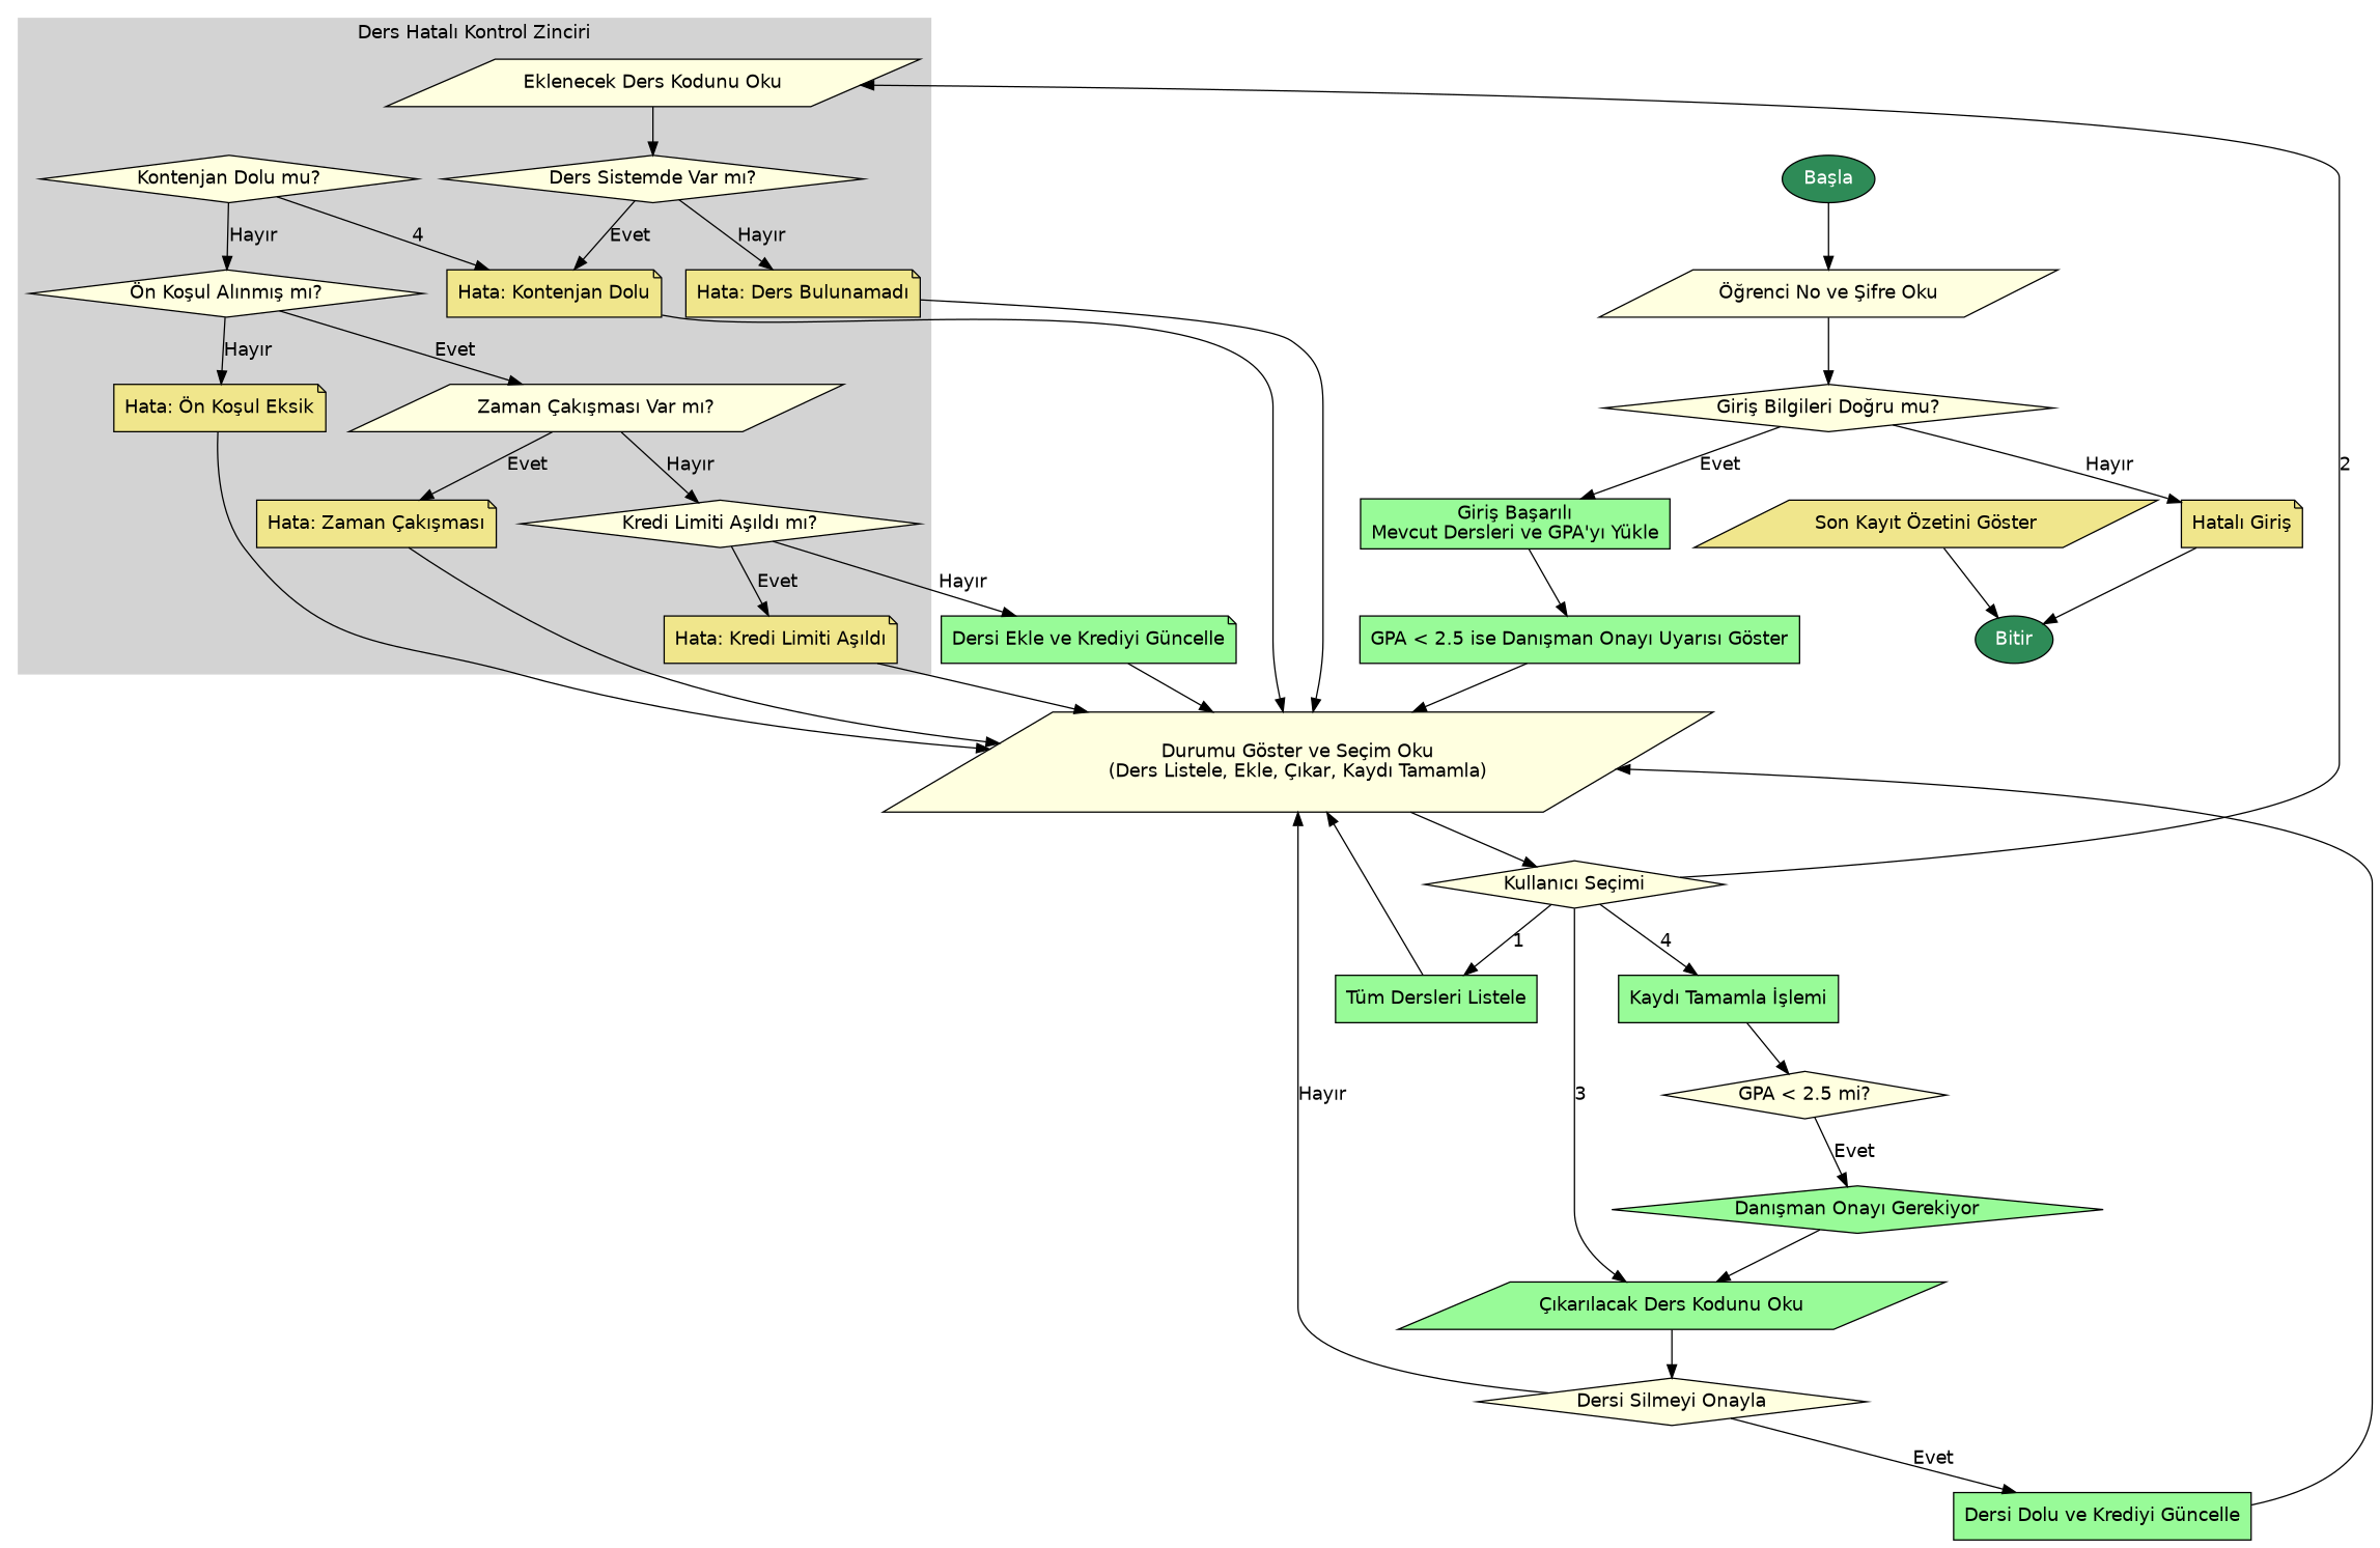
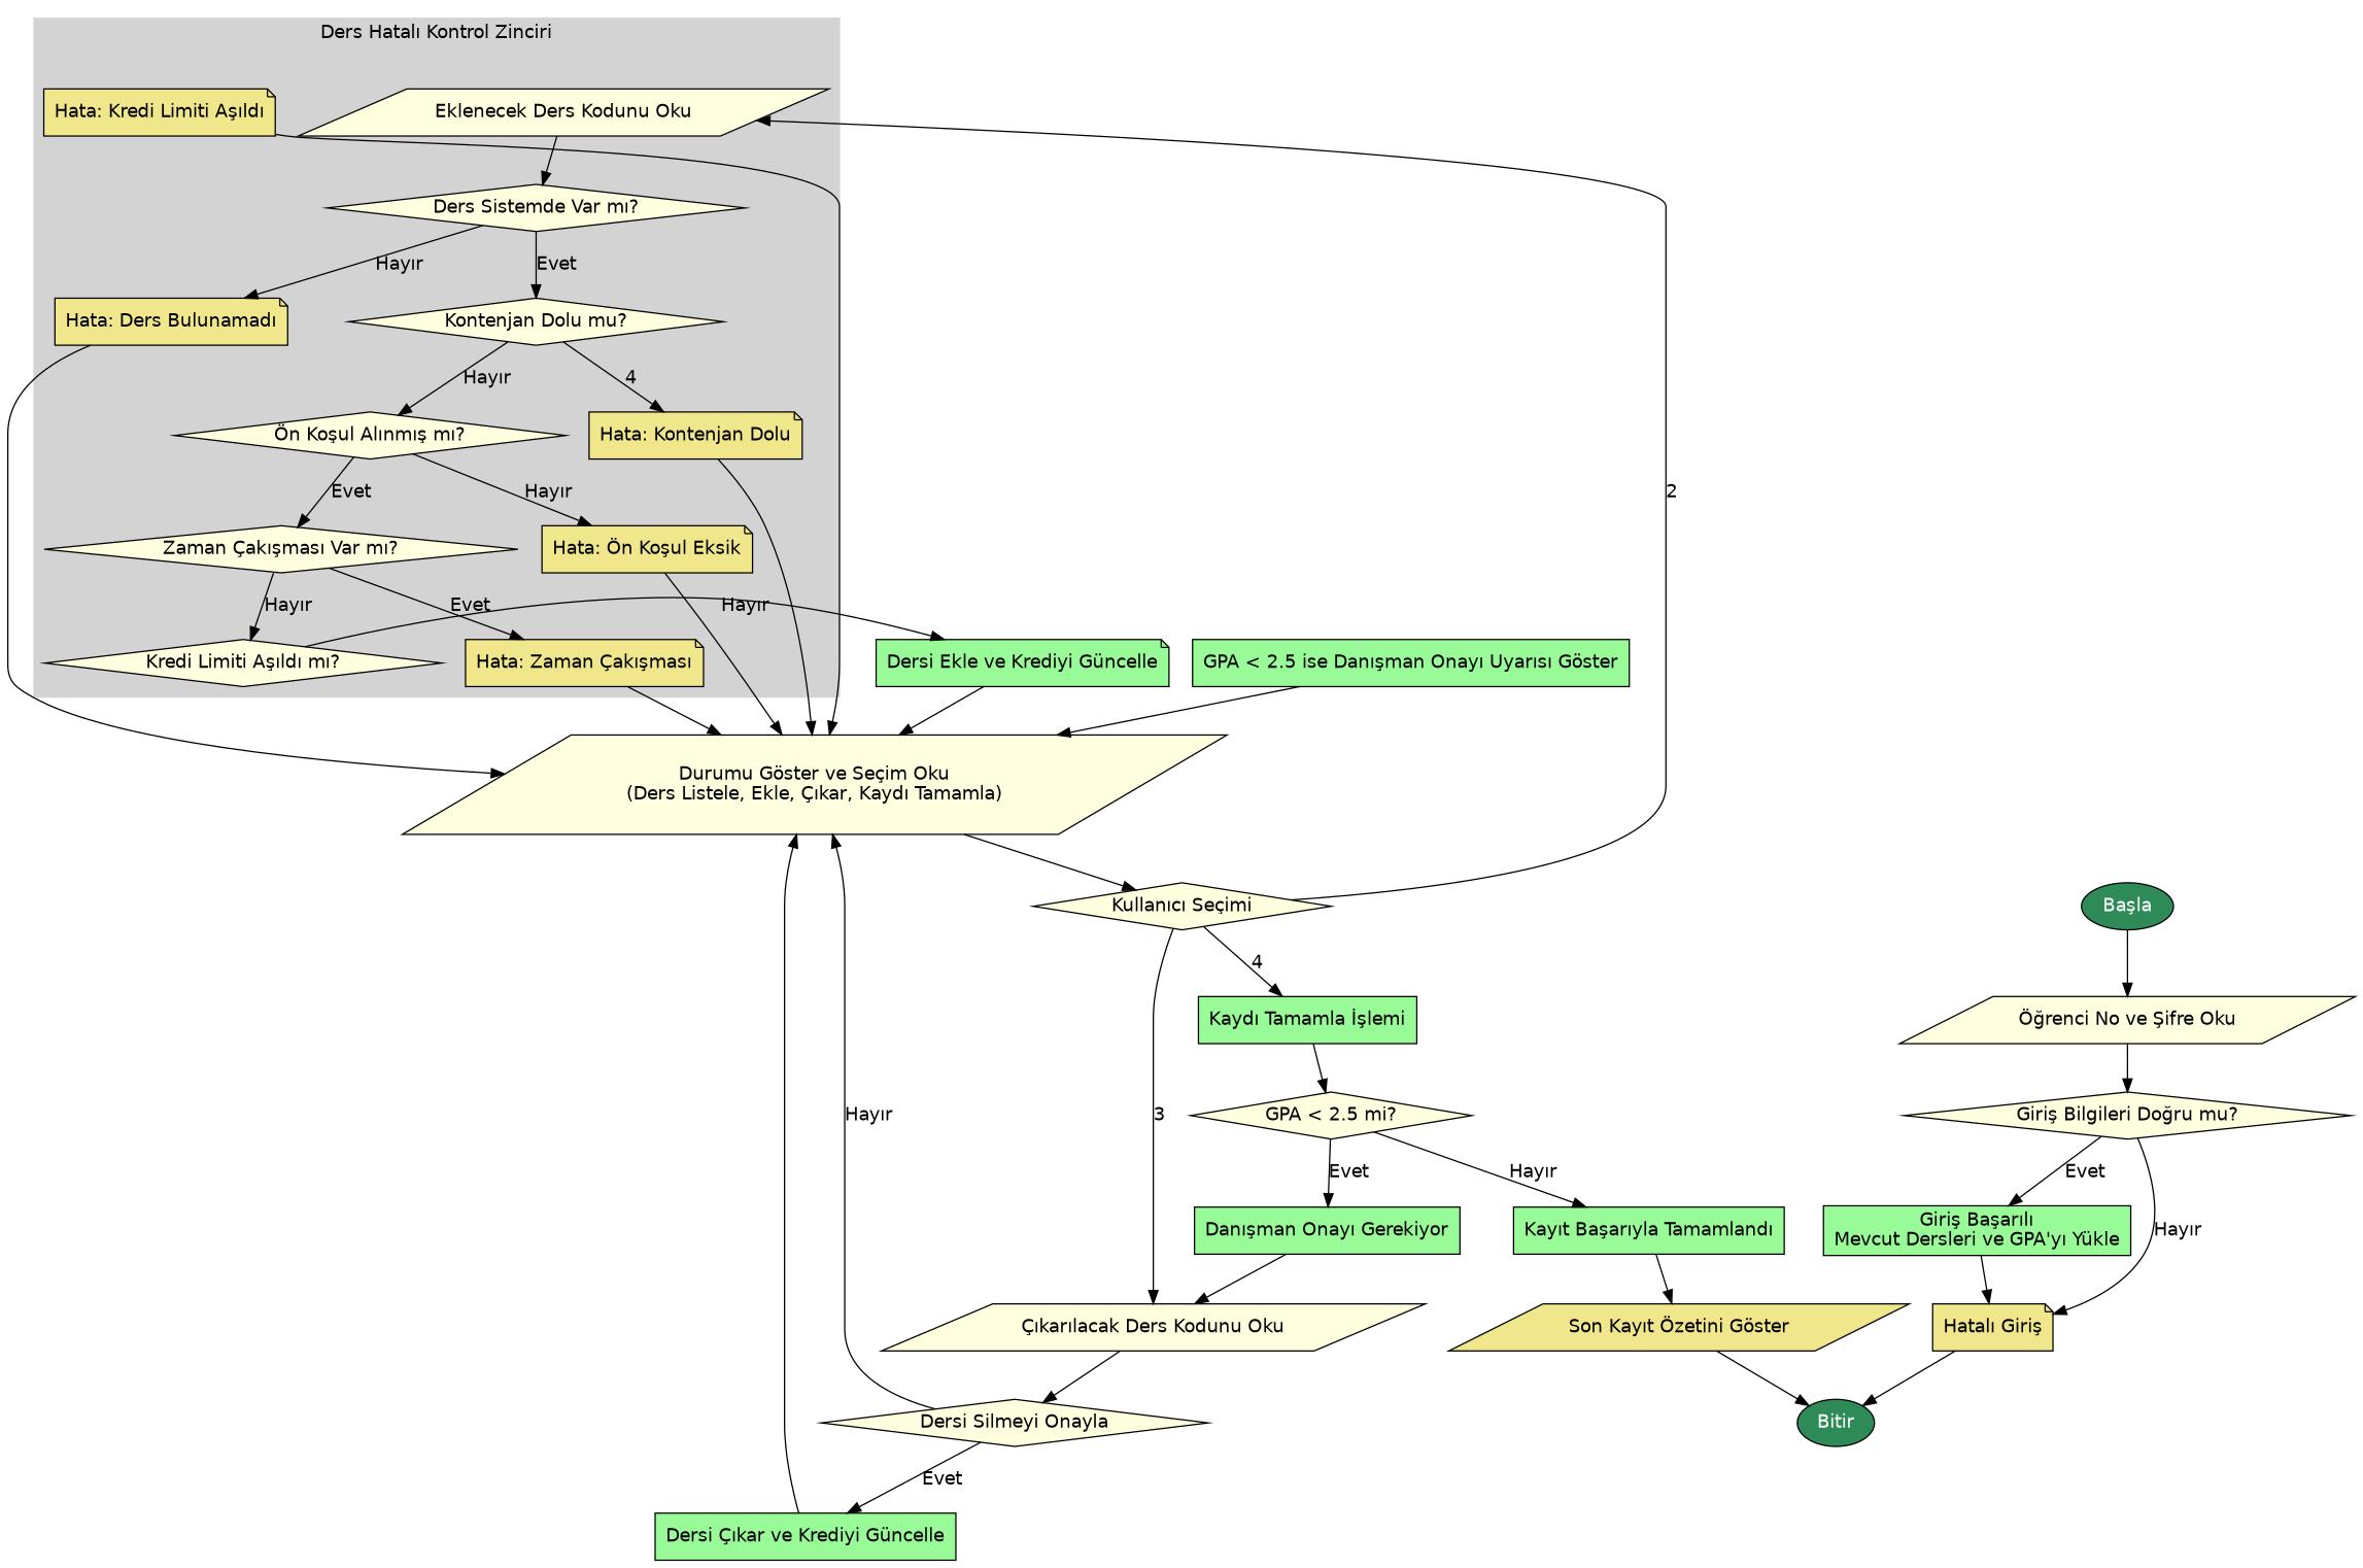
  digraph {
    fontname=Helvetica
    rankdir=TD
    node [fillcolor=lightyellow fontname=Helvetica shape=diamond style=filled]
    edge [fontname=Helvetica]
    n1 [label="Eklenecek Ders Kodunu Oku" shape=parallelogram]
    n2 [label="Ders Sistemde Var mı?"]
    n3 [label="Kontenjan Dolu mu?"]
    n4 [label="Ön Koşul Alınmış mı?"]
-   n5 [label="Zaman Çakışması Var mı?" shape=parallelogram]
+   n5 [label="Zaman Çakışması Var mı?"]
    n6 [label="Kredi Limiti Aşıldı mı?"]
    n7 [fillcolor=khaki label="Hata: Ders Bulunamadı" shape=note]
    n8 [fillcolor=khaki label="Hata: Kontenjan Dolu" shape=note]
    n9 [fillcolor=khaki label="Hata: Ön Koşul Eksik" shape=note]
    n10 [fillcolor=khaki label="Hata: Zaman Çakışması" shape=note]
    n11 [fillcolor=khaki label="Hata: Kredi Limiti Aşıldı" shape=note]
    n12 [fillcolor=palegreen label="Dersi Ekle ve Krediyi Güncelle" shape=note]
    n13 [label="Durumu Göster ve Seçim Oku\n(Ders Listele, Ekle, Çıkar, Kaydı Tamamla)" shape=parallelogram]
    n14 [fillcolor=seagreen fontcolor=white label="Başla" shape=ellipse]
    n15 [label="Öğrenci No ve Şifre Oku" shape=parallelogram]
    n16 [label="Giriş Bilgileri Doğru mu?"]
    n17 [fillcolor=seagreen fontcolor=white label=Bitir shape=ellipse]
    n18 [fillcolor=khaki label="Hatalı Giriş" shape=note]
    n19 [fillcolor=palegreen label="Giriş Başarılı\nMevcut Dersleri ve GPA'yı Yükle" shape=box]
    n20 [fillcolor=palegreen label="GPA < 2.5 ise Danışman Onayı Uyarısı Göster" shape=box]
    n21 [label="Kullanıcı Seçimi"]
-   n22 [fillcolor=palegreen label="Tüm Dersleri Listele" shape=box]
-   n23 [fillcolor=palegreen label="Çıkarılacak Ders Kodunu Oku" shape=parallelogram]
+   n23 [label="Çıkarılacak Ders Kodunu Oku" shape=parallelogram]
    n24 [fillcolor=palegreen label="Kaydı Tamamla İşlemi" shape=box]
    n25 [label="Dersi Silmeyi Onayla"]
    n26 [label="GPA < 2.5 mi?"]
-   n27 [fillcolor=palegreen label="Dersi Dolu ve Krediyi Güncelle" shape=box]
-   n28 [fillcolor=palegreen label="Danışman Onayı Gerekiyor"]
+   n27 [fillcolor=palegreen label="Dersi Çıkar ve Krediyi Güncelle" shape=box]
+   n28 [fillcolor=palegreen label="Danışman Onayı Gerekiyor" shape=box]
+   n29 [fillcolor=palegreen label="Kayıt Başarıyla Tamamlandı" shape=box]
    n30 [fillcolor=khaki label="Son Kayıt Özetini Göster" shape=parallelogram]
    subgraph cluster_1 {
      color=lightgrey
      label="Ders Hatalı Kontrol Zinciri"
      style=filled
      n1
      n2
      n3
      n4
      n5
      n6
      n7
      n8
      n9
      n10
      n11
    }
    n1 -> n2
-   n2 -> n8 [label=Evet]
+   n2 -> n3 [label=Evet]
    n2 -> n7 [label="Hayır"]
    n3 -> n4 [label="Hayır"]
    n3 -> n8 [label=4]
    n4 -> n5 [label=Evet]
    n4 -> n9 [label="Hayır"]
    n5 -> n6 [label="Hayır"]
    n5 -> n10 [label=Evet]
-   n6 -> n11 [label=Evet]
    n6 -> n12 [label="Hayır"]
    n7 -> n13
    n8 -> n13
    n9 -> n13
    n10 -> n13
    n11 -> n13
    n12 -> n13
    n13 -> n21
    n14 -> n15
    n15 -> n16
    n16 -> n18 [label="Hayır"]
    n16 -> n19 [label=Evet]
    n18 -> n17
-   n19 -> n20
+   n19 -> n18
    n20 -> n13
    n21 -> n1 [label=2]
-   n21 -> n22 [label=1]
    n21 -> n23 [label=3]
    n21 -> n24 [label=4]
-   n22 -> n13
    n23 -> n25
    n24 -> n26
    n25 -> n13 [label="Hayır"]
    n25 -> n27 [label=Evet]
    n26 -> n28 [label=Evet]
+   n26 -> n29 [label="Hayır"]
    n27 -> n13
    n28 -> n23
+   n29 -> n30
    n30 -> n17
  }
